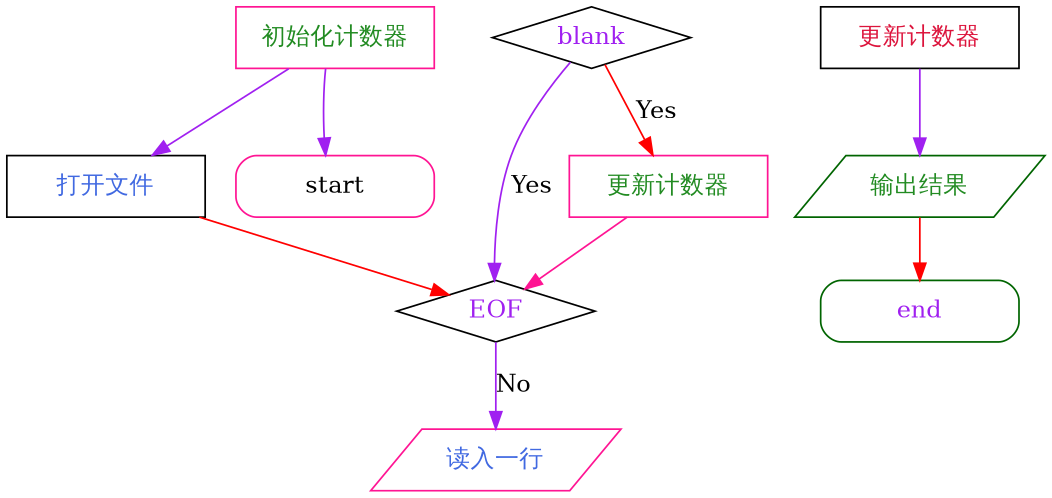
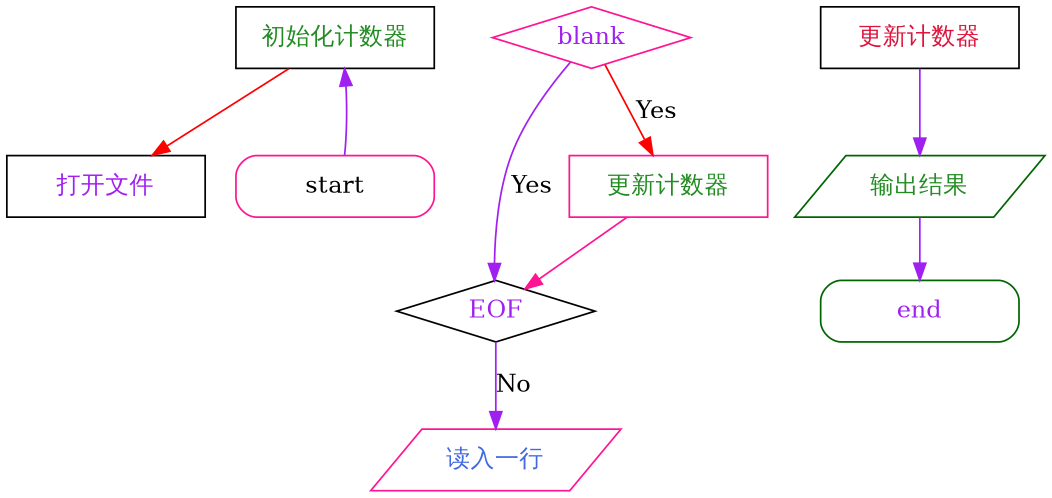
  digraph {
    node [color=black fontcolor=forestgreen shape=rect]
    edge [color=purple]
-   n1 [color=deeppink label="初始化计数器" width=1.618]
-   n2 [fontcolor=royalblue label="打开文件" width=1.618]
+   n1 [label="初始化计数器" width=1.618]
+   n2 [fontcolor=purple label="打开文件" width=1.618]
    EOF [fontcolor=purple shape=diamond width=1.618]
    n4 [color=deeppink label="更新计数器" width=1.618]
    n5 [color=deeppink fontcolor=royalblue label="读入一行" shape=parallelogram width=1.618]
    start [color=deeppink shape=box style=rounded width=1.618 fontcolor=""]
    end [color=darkgreen fontcolor=purple shape=box style=rounded width=1.618]
-   blank [fontcolor=purple shape=diamond width=1.618]
+   blank [color=deeppink fontcolor=purple shape=diamond width=1.618]
    n9 [fontcolor=crimson label="更新计数器" width=1.618]
    n10 [color=darkgreen label="输出结果" shape=parallelogram width=1.618]
-   n1 -> n2
-   n2 -> EOF [color=red]
+   n1 -> n2 [color=red]
    EOF -> n5 [label=No]
    n4 -> EOF [color=deeppink]
-   n1 -> start
+   start -> n1
    blank -> EOF [label=Yes]
    blank -> n4 [color=red label=Yes]
    n9 -> n10
-   n10 -> end [color=red]
+   n10 -> end
  }
